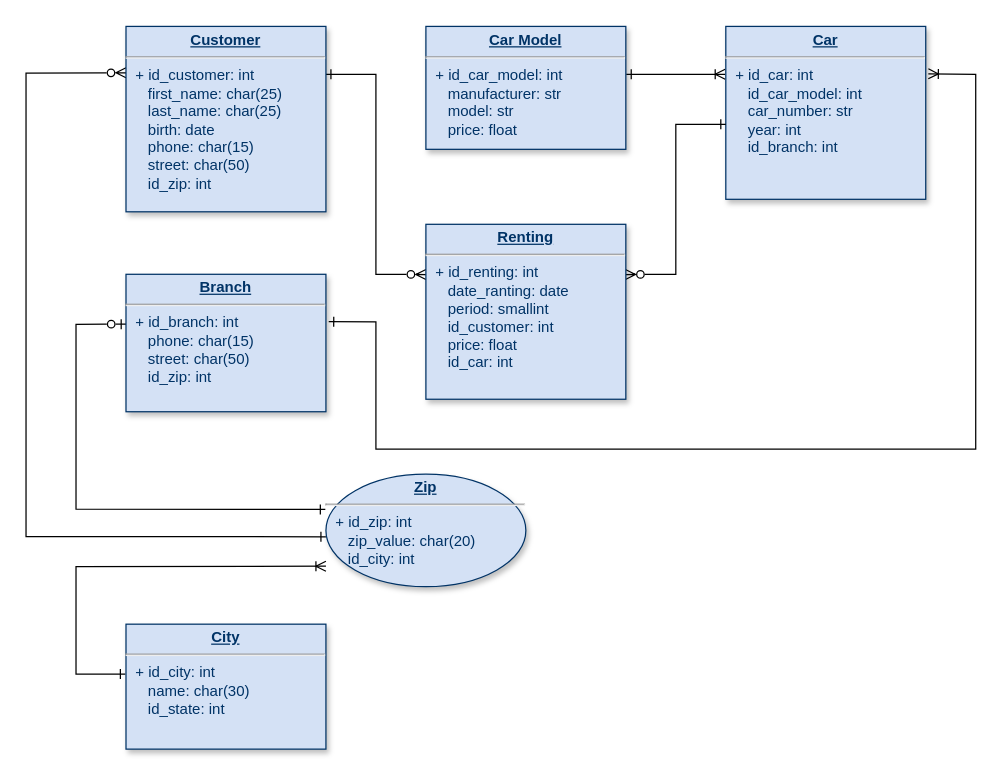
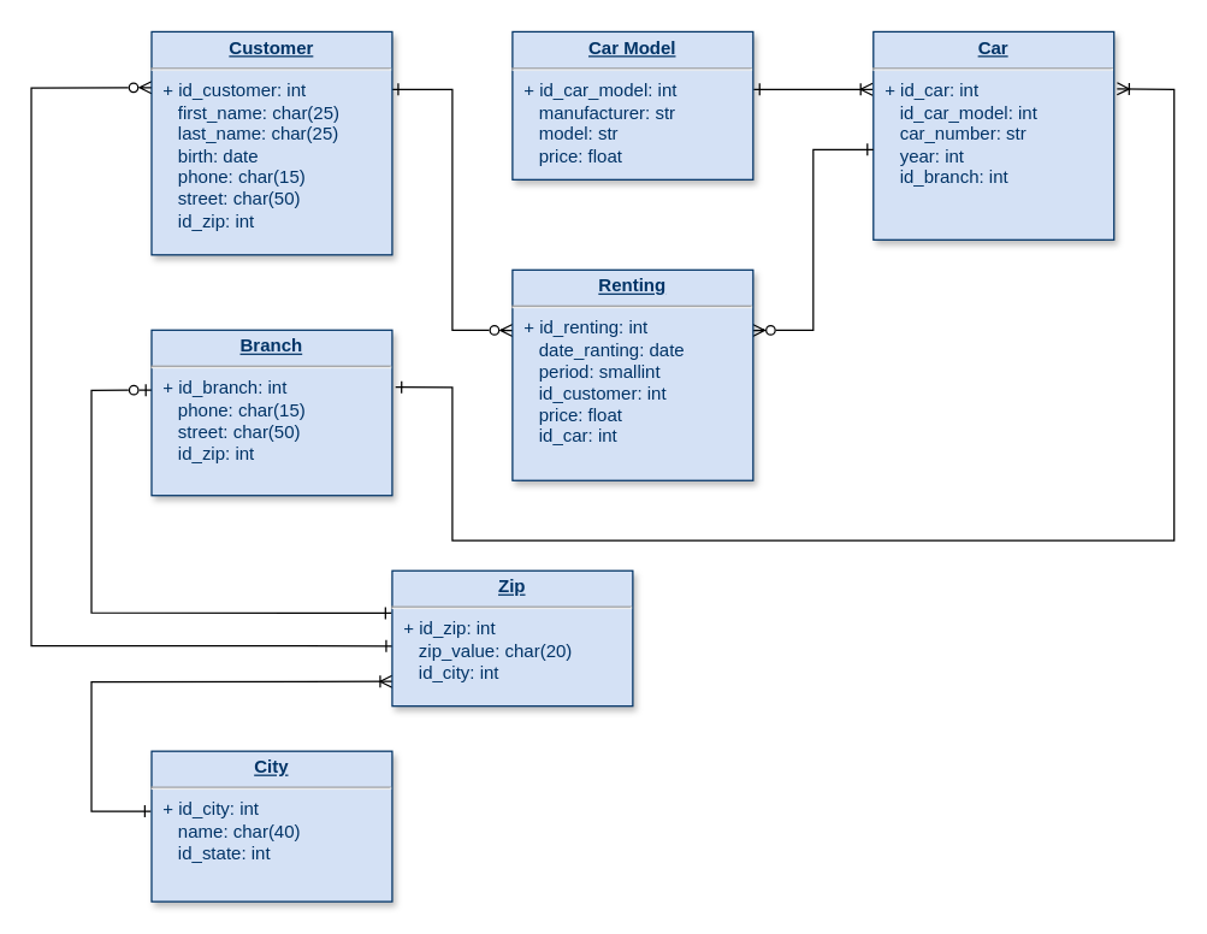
  <mxCell id="0" />
  <mxCell id="1" parent="0" />
  <mxCell id="2" style="edgeStyle=none;rounded=0;orthogonalLoop=1;jettySize=auto;html=1;exitX=1.002;exitY=0.39;exitDx=0;exitDy=0;entryX=-0.003;entryY=0.277;entryDx=0;entryDy=0;entryPerimeter=0;startArrow=ERone;startFill=0;endArrow=ERoneToMany;endFill=0;exitPerimeter=0;" edge="1" parent="1" source="3" target="7"><mxGeometry relative="1" as="geometry" /></mxCell>
  <mxCell id="3" value="&lt;p style=&quot;margin: 0px ; margin-top: 4px ; text-align: center ; text-decoration: underline&quot;&gt;&lt;strong&gt;Car Model&lt;/strong&gt;&lt;/p&gt;&lt;hr&gt;&lt;p style=&quot;margin: 0px ; margin-left: 8px&quot;&gt;+ id_car_model: int&lt;br&gt;&amp;nbsp; &amp;nbsp;manufacturer: str&lt;/p&gt;&lt;p style=&quot;margin: 0px ; margin-left: 8px&quot;&gt;&amp;nbsp; &amp;nbsp;model: str&lt;/p&gt;&lt;p style=&quot;margin: 0px ; margin-left: 8px&quot;&gt;&amp;nbsp; &amp;nbsp;price: float&lt;br&gt;&lt;/p&gt;" style="verticalAlign=top;align=left;overflow=fill;fontSize=12;fontFamily=Helvetica;html=1;strokeColor=#003366;shadow=1;fillColor=#D4E1F5;fontColor=#003366" parent="1" vertex="1"><mxGeometry x="340" y="20.64" width="160" height="98.36" as="geometry" /></mxCell>
  <mxCell id="4" style="edgeStyle=none;rounded=0;orthogonalLoop=1;jettySize=auto;html=1;exitX=1.014;exitY=0.345;exitDx=0;exitDy=0;entryX=1.013;entryY=0.274;entryDx=0;entryDy=0;entryPerimeter=0;startArrow=ERone;startFill=0;endArrow=ERoneToMany;endFill=0;exitPerimeter=0;" edge="1" parent="1" source="6" target="7"><mxGeometry relative="1" as="geometry"><Array as="points"><mxPoint x="300" y="257" /><mxPoint x="300" y="359" /><mxPoint x="780" y="359" /><mxPoint x="780" y="59" /></Array></mxGeometry></mxCell>
  <mxCell id="5" style="edgeStyle=none;rounded=0;orthogonalLoop=1;jettySize=auto;html=1;exitX=0.001;exitY=0.363;exitDx=0;exitDy=0;entryX=-0.003;entryY=0.313;entryDx=0;entryDy=0;startArrow=ERzeroToOne;startFill=0;endArrow=ERone;endFill=0;exitPerimeter=0;entryPerimeter=0;" edge="1" parent="1" source="6" target="14"><mxGeometry relative="1" as="geometry"><Array as="points"><mxPoint x="60" y="259" /><mxPoint x="60" y="407" /></Array></mxGeometry></mxCell>
  <mxCell id="6" value="&lt;p style=&quot;margin: 0px ; margin-top: 4px ; text-align: center ; text-decoration: underline&quot;&gt;&lt;strong&gt;Branch&lt;/strong&gt;&lt;/p&gt;&lt;hr&gt;&lt;p style=&quot;margin: 0px ; margin-left: 8px&quot;&gt;+ id_branch: int&lt;/p&gt;&lt;p style=&quot;margin: 0px ; margin-left: 8px&quot;&gt;&amp;nbsp; &amp;nbsp;phone: char(15)&lt;/p&gt;&lt;p style=&quot;margin: 0px ; margin-left: 8px&quot;&gt;&amp;nbsp; &amp;nbsp;street: char(50)&lt;/p&gt;&lt;p style=&quot;margin: 0px ; margin-left: 8px&quot;&gt;&amp;nbsp; &amp;nbsp;id_zip: int&lt;/p&gt;" style="verticalAlign=top;align=left;overflow=fill;fontSize=12;fontFamily=Helvetica;html=1;strokeColor=#003366;shadow=1;fillColor=#D4E1F5;fontColor=#003366" parent="1" vertex="1"><mxGeometry x="100" y="219" width="160" height="110" as="geometry" /></mxCell>
  <mxCell id="7" value="&lt;p style=&quot;margin: 0px ; margin-top: 4px ; text-align: center ; text-decoration: underline&quot;&gt;&lt;strong&gt;Car&lt;/strong&gt;&lt;/p&gt;&lt;hr&gt;&lt;p style=&quot;margin: 0px ; margin-left: 8px&quot;&gt;+ id_car: int&lt;/p&gt;&lt;p style=&quot;margin: 0px ; margin-left: 8px&quot;&gt;&amp;nbsp; &amp;nbsp;id_car_model: int&lt;/p&gt;&lt;p style=&quot;margin: 0px ; margin-left: 8px&quot;&gt;&amp;nbsp; &amp;nbsp;car_number: str&lt;/p&gt;&lt;p style=&quot;margin: 0px ; margin-left: 8px&quot;&gt;&amp;nbsp; &amp;nbsp;year: int&lt;/p&gt;&lt;p style=&quot;margin: 0px ; margin-left: 8px&quot;&gt;&amp;nbsp; &amp;nbsp;id_branch: int&lt;/p&gt;" style="verticalAlign=top;align=left;overflow=fill;fontSize=12;fontFamily=Helvetica;html=1;strokeColor=#003366;shadow=1;fillColor=#D4E1F5;fontColor=#003366" parent="1" vertex="1"><mxGeometry x="580" y="20.64" width="160" height="138.36" as="geometry" /></mxCell>
  <mxCell id="8" style="edgeStyle=none;rounded=0;orthogonalLoop=1;jettySize=auto;html=1;entryX=0;entryY=0.287;entryDx=0;entryDy=0;startArrow=ERone;startFill=0;endArrow=ERzeroToMany;endFill=0;entryPerimeter=0;" edge="1" parent="1" target="12"><mxGeometry relative="1" as="geometry"><mxPoint x="260" y="59" as="sourcePoint" /><Array as="points"><mxPoint x="300" y="59" /><mxPoint x="300" y="219" /></Array></mxGeometry></mxCell>
  <mxCell id="9" style="edgeStyle=none;rounded=0;orthogonalLoop=1;jettySize=auto;html=1;exitX=0;exitY=0.25;exitDx=0;exitDy=0;entryX=0;entryY=0.556;entryDx=0;entryDy=0;startArrow=ERzeroToMany;startFill=0;endArrow=ERone;endFill=0;entryPerimeter=0;" edge="1" parent="1" source="10" target="14"><mxGeometry relative="1" as="geometry"><Array as="points"><mxPoint x="20" y="58" /><mxPoint x="20" y="429" /></Array></mxGeometry></mxCell>
  <mxCell id="10" value="&lt;p style=&quot;margin: 0px ; margin-top: 4px ; text-align: center ; text-decoration: underline&quot;&gt;&lt;strong&gt;Customer&lt;/strong&gt;&lt;/p&gt;&lt;hr&gt;&lt;p style=&quot;margin: 0px ; margin-left: 8px&quot;&gt;+ id_customer: int&lt;/p&gt;&lt;p style=&quot;margin: 0px ; margin-left: 8px&quot;&gt;&amp;nbsp; &amp;nbsp;first_name: char(25)&lt;/p&gt;&lt;p style=&quot;margin: 0px ; margin-left: 8px&quot;&gt;&amp;nbsp; &amp;nbsp;last_name: char(25)&lt;/p&gt;&lt;p style=&quot;margin: 0px ; margin-left: 8px&quot;&gt;&amp;nbsp; &amp;nbsp;birth: date&lt;/p&gt;&lt;p style=&quot;margin: 0px ; margin-left: 8px&quot;&gt;&amp;nbsp; &amp;nbsp;phone: char(15)&lt;/p&gt;&lt;p style=&quot;margin: 0px ; margin-left: 8px&quot;&gt;&amp;nbsp; &amp;nbsp;street: char(50)&lt;br&gt;&lt;/p&gt;&lt;p style=&quot;margin: 0px ; margin-left: 8px&quot;&gt;&amp;nbsp; &amp;nbsp;id_zip: int&lt;/p&gt;" style="verticalAlign=top;align=left;overflow=fill;fontSize=12;fontFamily=Helvetica;html=1;strokeColor=#003366;shadow=1;fillColor=#D4E1F5;fontColor=#003366" parent="1" vertex="1"><mxGeometry x="100" y="20.64" width="160" height="148.36" as="geometry" /></mxCell>
  <mxCell id="11" style="edgeStyle=none;rounded=0;orthogonalLoop=1;jettySize=auto;html=1;exitX=0.998;exitY=0.287;exitDx=0;exitDy=0;startArrow=ERzeroToMany;startFill=0;endArrow=ERone;endFill=0;exitPerimeter=0;" edge="1" parent="1" source="12"><mxGeometry relative="1" as="geometry"><mxPoint x="580" y="99" as="targetPoint" /><Array as="points"><mxPoint x="540" y="219" /><mxPoint x="540" y="99" /></Array></mxGeometry></mxCell>
  <mxCell id="12" value="&lt;p style=&quot;margin: 0px ; margin-top: 4px ; text-align: center ; text-decoration: underline&quot;&gt;&lt;strong&gt;Renting&lt;/strong&gt;&lt;/p&gt;&lt;hr&gt;&lt;p style=&quot;margin: 0px ; margin-left: 8px&quot;&gt;+ id_renting: int&lt;/p&gt;&lt;p style=&quot;margin: 0px ; margin-left: 8px&quot;&gt;&amp;nbsp; &amp;nbsp;date_ranting: date&lt;/p&gt;&lt;p style=&quot;margin: 0px ; margin-left: 8px&quot;&gt;&amp;nbsp; &amp;nbsp;period: smallint&lt;/p&gt;&lt;p style=&quot;margin: 0px ; margin-left: 8px&quot;&gt;&amp;nbsp; &amp;nbsp;id_customer: int&lt;/p&gt;&lt;p style=&quot;margin: 0px ; margin-left: 8px&quot;&gt;&amp;nbsp; &amp;nbsp;price: float&lt;/p&gt;&lt;p style=&quot;margin: 0px ; margin-left: 8px&quot;&gt;&amp;nbsp; &amp;nbsp;id_car: int&lt;/p&gt;" style="verticalAlign=top;align=left;overflow=fill;fontSize=12;fontFamily=Helvetica;html=1;strokeColor=#003366;shadow=1;fillColor=#D4E1F5;fontColor=#003366" parent="1" vertex="1"><mxGeometry x="340" y="179" width="160" height="140" as="geometry" /></mxCell>
  <mxCell id="13" style="edgeStyle=none;rounded=0;orthogonalLoop=1;jettySize=auto;html=1;entryX=-0.003;entryY=0.399;entryDx=0;entryDy=0;startArrow=ERoneToMany;startFill=0;endArrow=ERone;endFill=0;entryPerimeter=0;exitX=0;exitY=0.818;exitDx=0;exitDy=0;exitPerimeter=0;" edge="1" parent="1" source="14" target="15"><mxGeometry relative="1" as="geometry"><mxPoint x="250" y="419" as="sourcePoint" /><Array as="points"><mxPoint x="60" y="453" /><mxPoint x="60" y="539" /></Array></mxGeometry></mxCell>
- <mxCell id="14" value="&lt;p style=&quot;margin: 0px ; margin-top: 4px ; text-align: center ; text-decoration: underline&quot;&gt;&lt;strong&gt;Zip&lt;/strong&gt;&lt;/p&gt;&lt;hr&gt;&lt;p style=&quot;margin: 0px ; margin-left: 8px&quot;&gt;+ id_zip: int&lt;/p&gt;&lt;p style=&quot;margin: 0px ; margin-left: 8px&quot;&gt;&amp;nbsp; &amp;nbsp;zip_value: char(20)&lt;/p&gt;&lt;p style=&quot;margin: 0px ; margin-left: 8px&quot;&gt;&amp;nbsp; &amp;nbsp;id_city: int&lt;/p&gt;" style="ellipse;verticalAlign=top;align=left;overflow=fill;fontSize=12;fontFamily=Helvetica;html=1;strokeColor=#003366;shadow=1;fillColor=#D4E1F5;fontColor=#003366;" parent="1" vertex="1"><mxGeometry x="260" y="379" width="160" height="90" as="geometry" /></mxCell>
- <mxCell id="15" value="&lt;p style=&quot;margin: 0px ; margin-top: 4px ; text-align: center ; text-decoration: underline&quot;&gt;&lt;strong&gt;City&lt;/strong&gt;&lt;/p&gt;&lt;hr&gt;&lt;p style=&quot;margin: 0px ; margin-left: 8px&quot;&gt;+ id_city: int&lt;/p&gt;&lt;p style=&quot;margin: 0px ; margin-left: 8px&quot;&gt;&amp;nbsp; &amp;nbsp;name: char(30)&lt;/p&gt;&lt;p style=&quot;margin: 0px ; margin-left: 8px&quot;&gt;&amp;nbsp; &amp;nbsp;id_state: int&lt;/p&gt;" style="verticalAlign=top;align=left;overflow=fill;fontSize=12;fontFamily=Helvetica;html=1;strokeColor=#003366;shadow=1;fillColor=#D4E1F5;fontColor=#003366" vertex="1" parent="1"><mxGeometry x="100" y="499" width="160" height="100" as="geometry" /></mxCell>
+ <mxCell id="14" value="&lt;p style=&quot;margin: 0px ; margin-top: 4px ; text-align: center ; text-decoration: underline&quot;&gt;&lt;strong&gt;Zip&lt;/strong&gt;&lt;/p&gt;&lt;hr&gt;&lt;p style=&quot;margin: 0px ; margin-left: 8px&quot;&gt;+ id_zip: int&lt;/p&gt;&lt;p style=&quot;margin: 0px ; margin-left: 8px&quot;&gt;&amp;nbsp; &amp;nbsp;zip_value: char(20)&lt;/p&gt;&lt;p style=&quot;margin: 0px ; margin-left: 8px&quot;&gt;&amp;nbsp; &amp;nbsp;id_city: int&lt;/p&gt;" style="verticalAlign=top;align=left;overflow=fill;fontSize=12;fontFamily=Helvetica;html=1;strokeColor=#003366;shadow=1;fillColor=#D4E1F5;fontColor=#003366" parent="1" vertex="1"><mxGeometry x="260" y="379" width="160" height="90" as="geometry" /></mxCell>
+ <mxCell id="15" value="&lt;p style=&quot;margin: 0px ; margin-top: 4px ; text-align: center ; text-decoration: underline&quot;&gt;&lt;strong&gt;City&lt;/strong&gt;&lt;/p&gt;&lt;hr&gt;&lt;p style=&quot;margin: 0px ; margin-left: 8px&quot;&gt;+ id_city: int&lt;/p&gt;&lt;p style=&quot;margin: 0px ; margin-left: 8px&quot;&gt;&amp;nbsp; &amp;nbsp;name: char(40)&lt;/p&gt;&lt;p style=&quot;margin: 0px ; margin-left: 8px&quot;&gt;&amp;nbsp; &amp;nbsp;id_state: int&lt;/p&gt;" style="verticalAlign=top;align=left;overflow=fill;fontSize=12;fontFamily=Helvetica;html=1;strokeColor=#003366;shadow=1;fillColor=#D4E1F5;fontColor=#003366" vertex="1" parent="1"><mxGeometry x="100" y="499" width="160" height="100" as="geometry" /></mxCell>
  <mxCell id="16" style="edgeStyle=none;rounded=0;orthogonalLoop=1;jettySize=auto;html=1;exitX=0.75;exitY=0;exitDx=0;exitDy=0;startArrow=ERoneToMany;startFill=0;endArrow=ERoneToMany;endFill=0;" edge="1" parent="1" source="14" target="14"><mxGeometry relative="1" as="geometry" /></mxCell>
